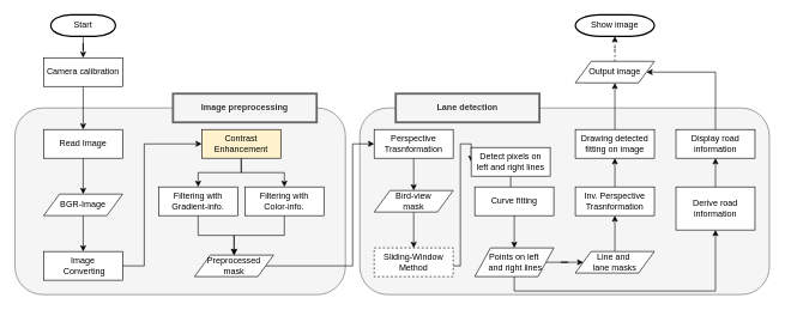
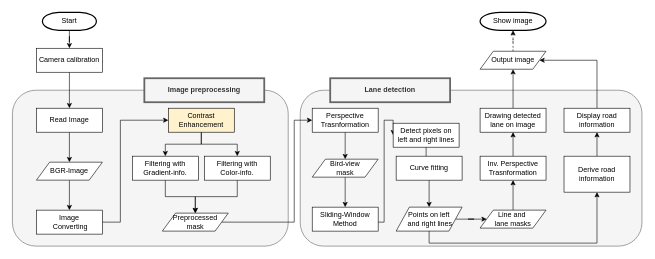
  <mxCell id="0" />
  <mxCell id="1" parent="0" />
  <mxCell id="2" value="" style="rounded=1;whiteSpace=wrap;html=1;fillColor=#f5f5f5;strokeColor=#666666;fontColor=#333333;" parent="1" vertex="1"><mxGeometry x="500" y="150" width="570" height="260" as="geometry" /></mxCell>
  <mxCell id="3" value="" style="rounded=1;whiteSpace=wrap;html=1;fillColor=#f5f5f5;strokeColor=#666666;fontColor=#333333;" parent="1" vertex="1"><mxGeometry x="20" y="150" width="460" height="260" as="geometry" /></mxCell>
  <mxCell id="4" style="edgeStyle=orthogonalEdgeStyle;rounded=0;orthogonalLoop=1;jettySize=auto;html=1;entryX=0.5;entryY=0;entryDx=0;entryDy=0;fontFamily=Verdana;" parent="1" source="5" target="43" edge="1"><mxGeometry relative="1" as="geometry" /></mxCell>
  <mxCell id="5" value="Start" style="strokeWidth=2;html=1;shape=mxgraph.flowchart.terminator;whiteSpace=wrap;" parent="1" vertex="1"><mxGeometry x="70" y="20" width="90" height="30" as="geometry" /></mxCell>
  <mxCell id="6" style="edgeStyle=orthogonalEdgeStyle;rounded=0;orthogonalLoop=1;jettySize=auto;html=1;entryX=0;entryY=0.5;entryDx=0;entryDy=0;exitX=1;exitY=0.5;exitDx=0;exitDy=0;" parent="1" source="46" target="11" edge="1"><mxGeometry relative="1" as="geometry"><Array as="points"><mxPoint x="200" y="370" /><mxPoint x="200" y="200" /></Array></mxGeometry></mxCell>
  <mxCell id="7" value="" style="edgeStyle=orthogonalEdgeStyle;rounded=0;orthogonalLoop=1;jettySize=auto;html=1;" parent="1" source="8" target="46" edge="1"><mxGeometry relative="1" as="geometry" /></mxCell>
  <mxCell id="8" value="BGR-Image" style="shape=parallelogram;perimeter=parallelogramPerimeter;whiteSpace=wrap;html=1;" parent="1" vertex="1"><mxGeometry x="60" y="270" width="110" height="30" as="geometry" /></mxCell>
  <mxCell id="9" style="edgeStyle=orthogonalEdgeStyle;rounded=0;orthogonalLoop=1;jettySize=auto;html=1;entryX=0.5;entryY=0;entryDx=0;entryDy=0;" parent="1" source="11" target="15" edge="1"><mxGeometry relative="1" as="geometry" /></mxCell>
  <mxCell id="10" style="edgeStyle=orthogonalEdgeStyle;rounded=0;orthogonalLoop=1;jettySize=auto;html=1;" parent="1" source="11" target="17" edge="1"><mxGeometry relative="1" as="geometry" /></mxCell>
  <mxCell id="11" value="Contrast Enhancement" style="rounded=0;whiteSpace=wrap;html=1;fillColor=#fff2cc;" parent="1" vertex="1"><mxGeometry x="280" y="180" width="110" height="40" as="geometry" /></mxCell>
  <mxCell id="12" style="edgeStyle=orthogonalEdgeStyle;rounded=0;orthogonalLoop=1;jettySize=auto;html=1;entryX=0;entryY=0.5;entryDx=0;entryDy=0;" parent="1" source="13" target="21" edge="1"><mxGeometry relative="1" as="geometry"><Array as="points"><mxPoint x="490" y="370" /><mxPoint x="490" y="200" /></Array></mxGeometry></mxCell>
  <mxCell id="13" value="Preprocessed&lt;br&gt;mask" style="shape=parallelogram;perimeter=parallelogramPerimeter;whiteSpace=wrap;html=1;" parent="1" vertex="1"><mxGeometry x="270" y="355" width="110" height="30" as="geometry" /></mxCell>
  <mxCell id="14" style="edgeStyle=orthogonalEdgeStyle;rounded=0;orthogonalLoop=1;jettySize=auto;html=1;entryX=0.5;entryY=0;entryDx=0;entryDy=0;" parent="1" source="15" target="13" edge="1"><mxGeometry relative="1" as="geometry" /></mxCell>
  <mxCell id="15" value="Filtering with&lt;br&gt;Gradient-info.&lt;span style=&quot;font-family: monospace ; font-size: 0px&quot;&gt;%3CmxGraphModel%3E%3Croot%3E%3CmxCell%20id%3D%220%22%2F%3E%3CmxCell%20id%3D%221%22%20parent%3D%220%22%2F%3E%3CmxCell%20id%3D%222%22%20value%3D%22Image%26lt%3Bbr%26gt%3B%26amp%3Bnbsp%3BConverting%26lt%3Bbr%26gt%3B%22%20style%3D%22rounded%3D0%3BwhiteSpace%3Dwrap%3Bhtml%3D1%3B%22%20vertex%3D%221%22%20parent%3D%221%22%3E%3CmxGeometry%20x%3D%2270%22%20y%3D%22330%22%20width%3D%22110%22%20height%3D%2240%22%20as%3D%22geometry%22%2F%3E%3C%2FmxCell%3E%3C%2Froot%3E%3C%2FmxGraphModel%3E&lt;/span&gt;" style="rounded=0;whiteSpace=wrap;html=1;" parent="1" vertex="1"><mxGeometry x="220" y="260" width="110" height="40" as="geometry" /></mxCell>
  <mxCell id="16" style="edgeStyle=orthogonalEdgeStyle;rounded=0;orthogonalLoop=1;jettySize=auto;html=1;entryX=0.5;entryY=0;entryDx=0;entryDy=0;" parent="1" source="17" target="13" edge="1"><mxGeometry relative="1" as="geometry" /></mxCell>
  <mxCell id="17" value="Filtering with&lt;br&gt;Color-info.&lt;span style=&quot;font-family: monospace ; font-size: 0px&quot;&gt;%3CmxGraphModel%3E%3Croot%3E%3CmxCell%20id%3D%220%22%2F%3E%3CmxCell%20id%3D%221%22%20parent%3D%220%22%2F%3E%3CmxCell%20id%3D%222%22%20value%3D%22Image%26lt%3Bbr%26gt%3B%26amp%3Bnbsp%3BConverting%26lt%3Bbr%26gt%3B%22%20style%3D%22rounded%3D0%3BwhiteSpace%3Dwrap%3Bhtml%3D1%3B%22%20vertex%3D%221%22%20parent%3D%221%22%3E%3CmxGeometry%20x%3D%2270%22%20y%3D%22330%22%20width%3D%22110%22%20height%3D%2240%22%20as%3D%22geometry%22%2F%3E%3C%2FmxCell%3E%3C%2Froot%3E%3C%2FmxGraphModel%3E&lt;/span&gt;" style="rounded=0;whiteSpace=wrap;html=1;" parent="1" vertex="1"><mxGeometry x="340" y="260" width="110" height="40" as="geometry" /></mxCell>
  <mxCell id="18" style="edgeStyle=orthogonalEdgeStyle;rounded=0;orthogonalLoop=1;jettySize=auto;html=1;entryX=0.5;entryY=0;entryDx=0;entryDy=0;" parent="1" source="19" target="8" edge="1"><mxGeometry relative="1" as="geometry" /></mxCell>
  <mxCell id="19" value="Read Image" style="rounded=0;whiteSpace=wrap;html=1;" parent="1" vertex="1"><mxGeometry x="60" y="180" width="110" height="40" as="geometry" /></mxCell>
  <mxCell id="20" style="edgeStyle=orthogonalEdgeStyle;rounded=0;orthogonalLoop=1;jettySize=auto;html=1;entryX=0.5;entryY=0;entryDx=0;entryDy=0;" parent="1" source="21" target="23" edge="1"><mxGeometry relative="1" as="geometry" /></mxCell>
  <mxCell id="21" value="Perspective&lt;br&gt;Trasnformation" style="rounded=0;whiteSpace=wrap;html=1;" parent="1" vertex="1"><mxGeometry x="520" y="180" width="110" height="40" as="geometry" /></mxCell>
  <mxCell id="22" style="edgeStyle=orthogonalEdgeStyle;rounded=0;orthogonalLoop=1;jettySize=auto;html=1;entryX=0.5;entryY=0;entryDx=0;entryDy=0;" parent="1" source="23" target="25" edge="1"><mxGeometry relative="1" as="geometry" /></mxCell>
  <mxCell id="23" value="Bird-view&lt;br&gt;mask" style="shape=parallelogram;perimeter=parallelogramPerimeter;whiteSpace=wrap;html=1;" parent="1" vertex="1"><mxGeometry x="520" y="265" width="110" height="30" as="geometry" /></mxCell>
  <mxCell id="24" style="edgeStyle=orthogonalEdgeStyle;rounded=0;orthogonalLoop=1;jettySize=auto;html=1;entryX=0;entryY=0.5;entryDx=0;entryDy=0;" parent="1" source="25" target="27" edge="1"><mxGeometry relative="1" as="geometry"><Array as="points"><mxPoint x="640" y="370" /><mxPoint x="640" y="200" /></Array></mxGeometry></mxCell>
- <mxCell id="25" value="Sliding-Window&lt;br&gt;Method" style="rounded=0;whiteSpace=wrap;html=1;dashed=1;" parent="1" vertex="1"><mxGeometry x="520" y="345" width="110" height="40" as="geometry" /></mxCell>
+ <mxCell id="25" value="Sliding-Window&lt;br&gt;Method" style="rounded=0;whiteSpace=wrap;html=1;" parent="1" vertex="1"><mxGeometry x="520" y="345" width="110" height="40" as="geometry" /></mxCell>
  <mxCell id="26" style="edgeStyle=orthogonalEdgeStyle;rounded=0;orthogonalLoop=1;jettySize=auto;html=1;entryX=0.5;entryY=0;entryDx=0;entryDy=0;" parent="1" source="27" target="29" edge="1"><mxGeometry relative="1" as="geometry" /></mxCell>
  <mxCell id="27" value="Detect pixels on &lt;br&gt;left and right lines" style="rounded=0;whiteSpace=wrap;html=1;" parent="1" vertex="1"><mxGeometry x="655" y="205" width="110" height="40" as="geometry" /></mxCell>
  <mxCell id="28" style="edgeStyle=orthogonalEdgeStyle;rounded=0;orthogonalLoop=1;jettySize=auto;html=1;entryX=0.5;entryY=0;entryDx=0;entryDy=0;" parent="1" source="29" target="32" edge="1"><mxGeometry relative="1" as="geometry" /></mxCell>
  <mxCell id="29" value="Curve fitting" style="rounded=0;whiteSpace=wrap;html=1;" parent="1" vertex="1"><mxGeometry x="660" y="260" width="110" height="40" as="geometry" /></mxCell>
  <mxCell id="30" style="edgeStyle=orthogonalEdgeStyle;rounded=0;orthogonalLoop=1;jettySize=auto;html=1;entryX=0;entryY=0.5;entryDx=0;entryDy=0;" parent="1" source="32" target="34" edge="1"><mxGeometry relative="1" as="geometry" /></mxCell>
  <mxCell id="31" style="edgeStyle=orthogonalEdgeStyle;rounded=0;orthogonalLoop=1;jettySize=auto;html=1;entryX=0.5;entryY=1;entryDx=0;entryDy=0;exitX=0.5;exitY=1;exitDx=0;exitDy=0;" edge="1" parent="1" source="32" target="48"><mxGeometry relative="1" as="geometry" /></mxCell>
  <mxCell id="32" value="Points on left&lt;br&gt;&amp;nbsp;and right lines" style="shape=parallelogram;perimeter=parallelogramPerimeter;whiteSpace=wrap;html=1;" parent="1" vertex="1"><mxGeometry x="660" y="345" width="110" height="40" as="geometry" /></mxCell>
  <mxCell id="33" style="edgeStyle=orthogonalEdgeStyle;rounded=0;orthogonalLoop=1;jettySize=auto;html=1;entryX=0.5;entryY=1;entryDx=0;entryDy=0;" parent="1" source="34" target="36" edge="1"><mxGeometry relative="1" as="geometry" /></mxCell>
  <mxCell id="34" value="Line and&amp;nbsp;&lt;br&gt;lane masks" style="shape=parallelogram;perimeter=parallelogramPerimeter;whiteSpace=wrap;html=1;" parent="1" vertex="1"><mxGeometry x="800" y="350" width="110" height="30" as="geometry" /></mxCell>
  <mxCell id="35" style="edgeStyle=orthogonalEdgeStyle;rounded=0;orthogonalLoop=1;jettySize=auto;html=1;entryX=0.5;entryY=1;entryDx=0;entryDy=0;" parent="1" source="36" target="38" edge="1"><mxGeometry relative="1" as="geometry" /></mxCell>
  <mxCell id="36" value="Inv. Perspective&lt;br&gt;Trasnformation" style="rounded=0;whiteSpace=wrap;html=1;" parent="1" vertex="1"><mxGeometry x="800" y="260" width="110" height="40" as="geometry" /></mxCell>
  <mxCell id="37" style="edgeStyle=orthogonalEdgeStyle;rounded=0;orthogonalLoop=1;jettySize=auto;html=1;entryX=0.5;entryY=1;entryDx=0;entryDy=0;" parent="1" source="38" target="40" edge="1"><mxGeometry relative="1" as="geometry" /></mxCell>
- <mxCell id="38" value="Drawing detected&lt;br&gt;fitting on image" style="rounded=0;whiteSpace=wrap;html=1;" parent="1" vertex="1"><mxGeometry x="800" y="180" width="110" height="40" as="geometry" /></mxCell>
+ <mxCell id="38" value="Drawing detected&lt;br&gt;lane on image" style="rounded=0;whiteSpace=wrap;html=1;" parent="1" vertex="1"><mxGeometry x="800" y="180" width="110" height="40" as="geometry" /></mxCell>
  <mxCell id="39" value="" style="edgeStyle=orthogonalEdgeStyle;rounded=0;orthogonalLoop=1;jettySize=auto;html=1;fontFamily=Verdana;dashed=1;" parent="1" source="40" target="41" edge="1"><mxGeometry relative="1" as="geometry" /></mxCell>
  <mxCell id="40" value="Output image" style="shape=parallelogram;perimeter=parallelogramPerimeter;whiteSpace=wrap;html=1;" parent="1" vertex="1"><mxGeometry x="800" y="85" width="110" height="30" as="geometry" /></mxCell>
  <mxCell id="41" value="Show image" style="strokeWidth=2;html=1;shape=mxgraph.flowchart.terminator;whiteSpace=wrap;" parent="1" vertex="1"><mxGeometry x="800" y="20" width="110" height="30" as="geometry" /></mxCell>
  <mxCell id="42" style="edgeStyle=orthogonalEdgeStyle;rounded=0;orthogonalLoop=1;jettySize=auto;html=1;fontFamily=Verdana;" parent="1" source="43" target="19" edge="1"><mxGeometry relative="1" as="geometry" /></mxCell>
  <mxCell id="43" value="Camera calibration" style="rounded=0;whiteSpace=wrap;html=1;" parent="1" vertex="1"><mxGeometry x="60" y="80" width="110" height="40" as="geometry" /></mxCell>
  <mxCell id="44" value="Image preprocessing" style="rounded=0;whiteSpace=wrap;html=1;fillColor=#f5f5f5;strokeColor=#666666;fontColor=#333333;strokeWidth=3;fontStyle=1" parent="1" vertex="1"><mxGeometry x="240" y="130" width="200" height="40" as="geometry" /></mxCell>
  <mxCell id="45" value="Lane detection" style="rounded=0;whiteSpace=wrap;html=1;fillColor=#f5f5f5;strokeColor=#666666;fontColor=#333333;strokeWidth=3;fontStyle=1" parent="1" vertex="1"><mxGeometry x="550" y="130" width="200" height="40" as="geometry" /></mxCell>
  <mxCell id="46" value="Image&lt;br&gt;&amp;nbsp;Converting&lt;br&gt;" style="rounded=0;whiteSpace=wrap;html=1;" parent="1" vertex="1"><mxGeometry x="60" y="350" width="110" height="40" as="geometry" /></mxCell>
  <mxCell id="47" value="" style="edgeStyle=orthogonalEdgeStyle;rounded=0;orthogonalLoop=1;jettySize=auto;html=1;" edge="1" parent="1" source="48" target="50"><mxGeometry relative="1" as="geometry" /></mxCell>
  <mxCell id="48" value="Derive road information" style="rounded=0;whiteSpace=wrap;html=1;" vertex="1" parent="1"><mxGeometry x="940" y="260" width="110" height="60" as="geometry" /></mxCell>
  <mxCell id="49" style="edgeStyle=orthogonalEdgeStyle;rounded=0;orthogonalLoop=1;jettySize=auto;html=1;entryX=1;entryY=0.5;entryDx=0;entryDy=0;exitX=0.5;exitY=0;exitDx=0;exitDy=0;" edge="1" parent="1" source="50" target="40"><mxGeometry relative="1" as="geometry"><Array as="points"><mxPoint x="995" y="100" /></Array></mxGeometry></mxCell>
  <mxCell id="50" value="Display road information" style="rounded=0;whiteSpace=wrap;html=1;" vertex="1" parent="1"><mxGeometry x="940" y="180" width="110" height="40" as="geometry" /></mxCell>
